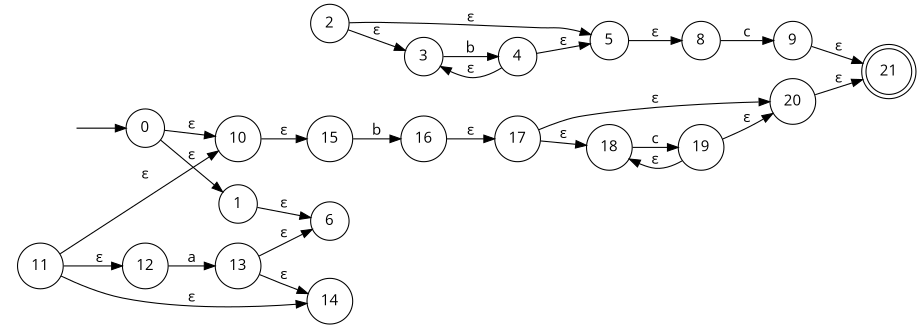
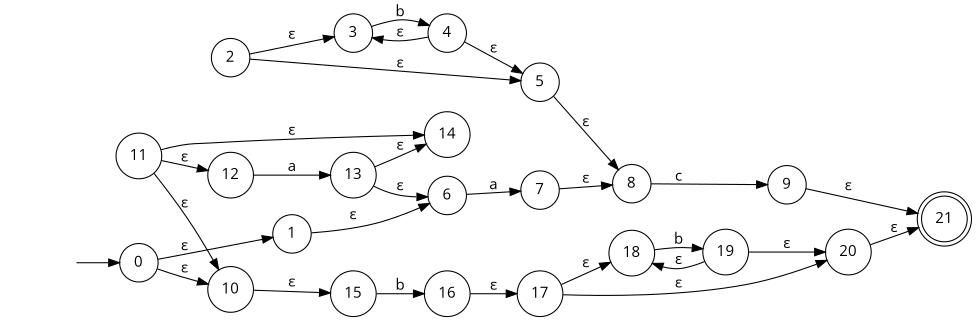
  digraph {
    fontname="Open Sans"
    rankdir=LR
    node [fontname="Open Sans" shape=circle]
    edge [fontname="Open Sans"]
    21 [shape=doublecircle]
    fake0 [style=invisible]
    0
    1
    10
    6
    15
    2
    3
    5
+   7
    11
    12
    14
    16
    4
    8
    9
    13
    17
    18
    20
    19
    fake0 -> 0
    0 -> 1 [label="ε"]
    0 -> 10 [label="ε"]
    1 -> 6 [label="ε"]
    10 -> 15 [label="ε"]
+   6 -> 7 [label=a]
    15 -> 16 [label=b]
    2 -> 3 [label="ε"]
    2 -> 5 [label="ε"]
    3 -> 4 [label=b]
    5 -> 8 [label="ε"]
+   7 -> 8 [label="ε"]
    11 -> 10 [label="ε"]
    11 -> 12 [label="ε"]
    11 -> 14 [label="ε"]
    12 -> 13 [label=a]
    16 -> 17 [label="ε"]
    4 -> 3 [label="ε"]
    4 -> 5 [label="ε"]
    8 -> 9 [label=c]
    9 -> 21 [label="ε"]
    13 -> 6 [label="ε"]
    13 -> 14 [label="ε"]
    17 -> 18 [label="ε"]
    17 -> 20 [label="ε"]
-   18 -> 19 [label=c]
+   18 -> 19 [label=b]
    20 -> 21 [label="ε"]
    19 -> 18 [label="ε"]
    19 -> 20 [label="ε"]
  }
